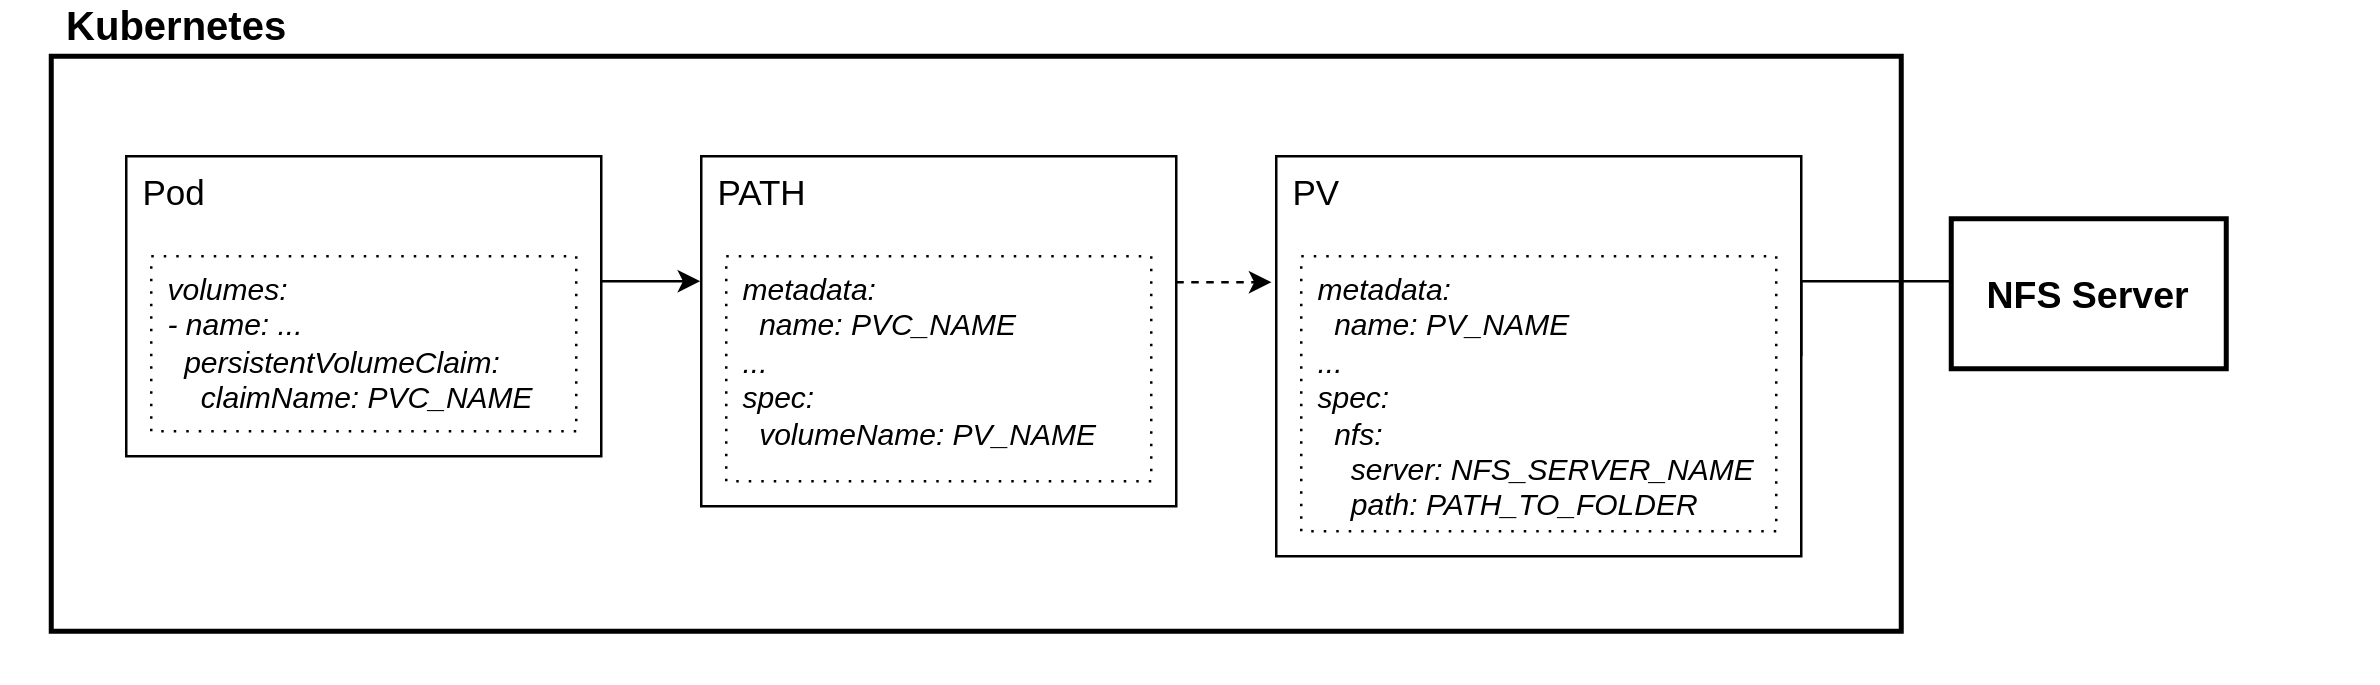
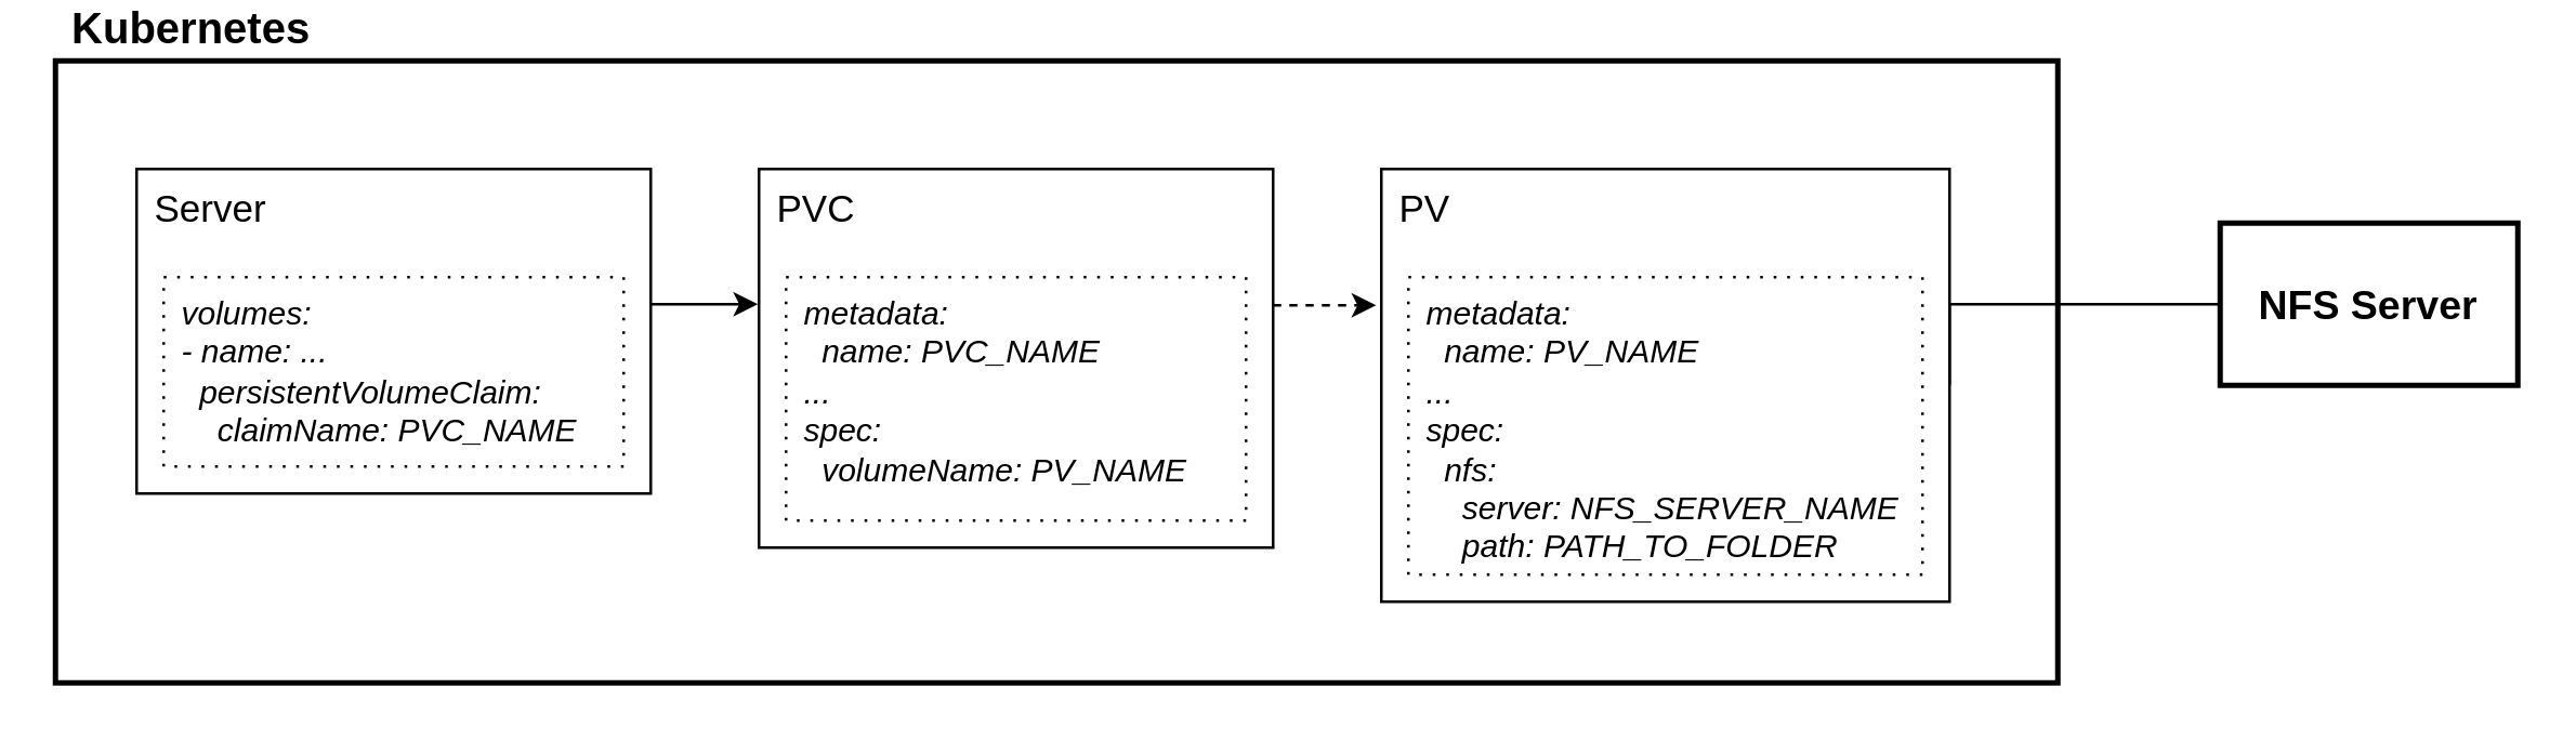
  <mxCell id="0" />
  <mxCell id="1" parent="0" />
  <mxCell id="2" value="&lt;b&gt;&lt;font style=&quot;font-size: 16px&quot;&gt;&amp;nbsp;Kubernetes&lt;/font&gt;&lt;/b&gt;" style="rounded=0;whiteSpace=wrap;html=1;align=left;labelPosition=center;verticalLabelPosition=top;verticalAlign=bottom;strokeWidth=2;" parent="1" vertex="1"><mxGeometry x="20" y="20" width="740" height="230" as="geometry" /></mxCell>
  <mxCell id="3" style="edgeStyle=orthogonalEdgeStyle;rounded=0;orthogonalLoop=1;jettySize=auto;html=1;entryX=-0.002;entryY=0.357;entryDx=0;entryDy=0;entryPerimeter=0;" parent="1" source="4" target="6" edge="1"><mxGeometry relative="1" as="geometry"><Array as="points"><mxPoint x="250" y="110" /><mxPoint x="250" y="110" /></Array><mxPoint x="290" y="111" as="targetPoint" /></mxGeometry></mxCell>
- <mxCell id="4" value="Pod" style="rounded=0;whiteSpace=wrap;html=1;align=left;strokeWidth=1;verticalAlign=top;spacingLeft=5;fontSize=14;" parent="1" vertex="1"><mxGeometry x="50" y="60" width="190" height="120" as="geometry" /></mxCell>
+ <mxCell id="4" value="Server" style="rounded=0;whiteSpace=wrap;html=1;align=left;strokeWidth=1;verticalAlign=top;spacingLeft=5;fontSize=14;" parent="1" vertex="1"><mxGeometry x="50" y="60" width="190" height="120" as="geometry" /></mxCell>
  <mxCell id="5" style="edgeStyle=orthogonalEdgeStyle;rounded=0;orthogonalLoop=1;jettySize=auto;html=1;entryX=-0.009;entryY=0.315;entryDx=0;entryDy=0;entryPerimeter=0;dashed=1;" parent="1" source="6" target="8" edge="1"><mxGeometry relative="1" as="geometry"><Array as="points"><mxPoint x="475" y="110" /></Array></mxGeometry></mxCell>
- <mxCell id="6" value="PATH" style="rounded=0;whiteSpace=wrap;html=1;align=left;strokeWidth=1;spacingLeft=5;verticalAlign=top;fontSize=14;" parent="1" vertex="1"><mxGeometry x="280" y="60" width="190" height="140" as="geometry" /></mxCell>
+ <mxCell id="6" value="PVC" style="rounded=0;whiteSpace=wrap;html=1;align=left;strokeWidth=1;spacingLeft=5;verticalAlign=top;fontSize=14;" parent="1" vertex="1"><mxGeometry x="280" y="60" width="190" height="140" as="geometry" /></mxCell>
  <mxCell id="7" style="edgeStyle=orthogonalEdgeStyle;rounded=0;orthogonalLoop=1;jettySize=auto;html=1;exitX=1;exitY=0.5;exitDx=0;exitDy=0;entryX=0;entryY=0.5;entryDx=0;entryDy=0;endArrow=none;" parent="1" source="8" target="9" edge="1"><mxGeometry relative="1" as="geometry"><Array as="points"><mxPoint x="720" y="110" /><mxPoint x="830" y="110" /></Array></mxGeometry></mxCell>
  <mxCell id="8" value="PV" style="rounded=0;whiteSpace=wrap;html=1;align=left;strokeWidth=1;spacingLeft=5;verticalAlign=top;fontSize=14;" parent="1" vertex="1"><mxGeometry x="510" y="60" width="210" height="160" as="geometry" /></mxCell>
- <mxCell id="9" value="NFS Server" style="rounded=0;whiteSpace=wrap;html=1;align=center;strokeWidth=2;fontStyle=1;fontSize=15;" parent="1" vertex="1"><mxGeometry x="780" y="85" width="110" height="60" as="geometry" /></mxCell>
+ <mxCell id="9" value="NFS Server" style="rounded=0;whiteSpace=wrap;html=1;align=center;strokeWidth=2;fontStyle=1;fontSize=15;" parent="1" vertex="1"><mxGeometry x="820" y="80" width="110" height="60" as="geometry" /></mxCell>
  <mxCell id="10" value="&lt;div&gt;&lt;i&gt;volumes:&lt;/i&gt;&lt;/div&gt;&lt;div&gt;&lt;i&gt;- name: ...&lt;/i&gt;&lt;/div&gt;&lt;div&gt;&lt;i&gt;&amp;nbsp; persistentVolumeClaim:&lt;/i&gt;&lt;/div&gt;&lt;div&gt;&lt;i&gt;&amp;nbsp; &amp;nbsp; claimName: PVC_NAME&lt;/i&gt;&lt;/div&gt;" style="text;html=1;fillColor=none;align=left;verticalAlign=top;whiteSpace=wrap;rounded=0;strokeColor=#000000;dashed=1;dashPattern=1 4;spacingLeft=5;spacingRight=5;" parent="1" vertex="1"><mxGeometry x="60" y="100" width="170" height="70" as="geometry" /></mxCell>
  <mxCell id="11" value="&lt;div&gt;&lt;i&gt;metadata:&lt;/i&gt;&lt;/div&gt;&lt;div&gt;&lt;i&gt;&amp;nbsp; name: PVC_NAME&lt;/i&gt;&lt;/div&gt;&lt;div&gt;&lt;i&gt;...&lt;/i&gt;&lt;/div&gt;&lt;div&gt;&lt;i&gt;spec:&lt;/i&gt;&lt;/div&gt;&lt;div&gt;&lt;i&gt;&amp;nbsp; volumeName: PV_NAME&lt;br&gt;&lt;/i&gt;&lt;/div&gt;&lt;div&gt;&lt;br&gt;&lt;/div&gt;" style="text;html=1;fillColor=none;align=left;verticalAlign=top;whiteSpace=wrap;rounded=0;spacingLeft=5;spacingRight=5;dashed=1;dashPattern=1 4;strokeColor=#000000;" parent="1" vertex="1"><mxGeometry x="290" y="100" width="170" height="90" as="geometry" /></mxCell>
  <mxCell id="12" value="&lt;div&gt;&lt;i&gt;metadata:&lt;/i&gt;&lt;/div&gt;&lt;div&gt;&lt;i&gt;&amp;nbsp; name: PV_NAME&lt;/i&gt;&lt;/div&gt;&lt;div&gt;&lt;i&gt;...&lt;/i&gt;&lt;/div&gt;&lt;div&gt;&lt;div&gt;&lt;i&gt;spec:&lt;/i&gt;&lt;/div&gt;&lt;div&gt;&lt;i&gt;&amp;nbsp; nfs:&lt;/i&gt;&lt;/div&gt;&lt;div&gt;&lt;i&gt;&amp;nbsp; &amp;nbsp; server: NFS_SERVER_NAME&lt;/i&gt;&lt;/div&gt;&lt;div&gt;&lt;i&gt;&amp;nbsp; &amp;nbsp; path: PATH_TO_FOLDER&lt;/i&gt;&lt;/div&gt;&lt;/div&gt;" style="text;html=1;fillColor=none;align=left;verticalAlign=top;whiteSpace=wrap;rounded=0;spacingLeft=5;strokeColor=#000000;dashed=1;dashPattern=1 4;spacingRight=5;" parent="1" vertex="1"><mxGeometry x="520" y="100" width="190" height="110" as="geometry" /></mxCell>
